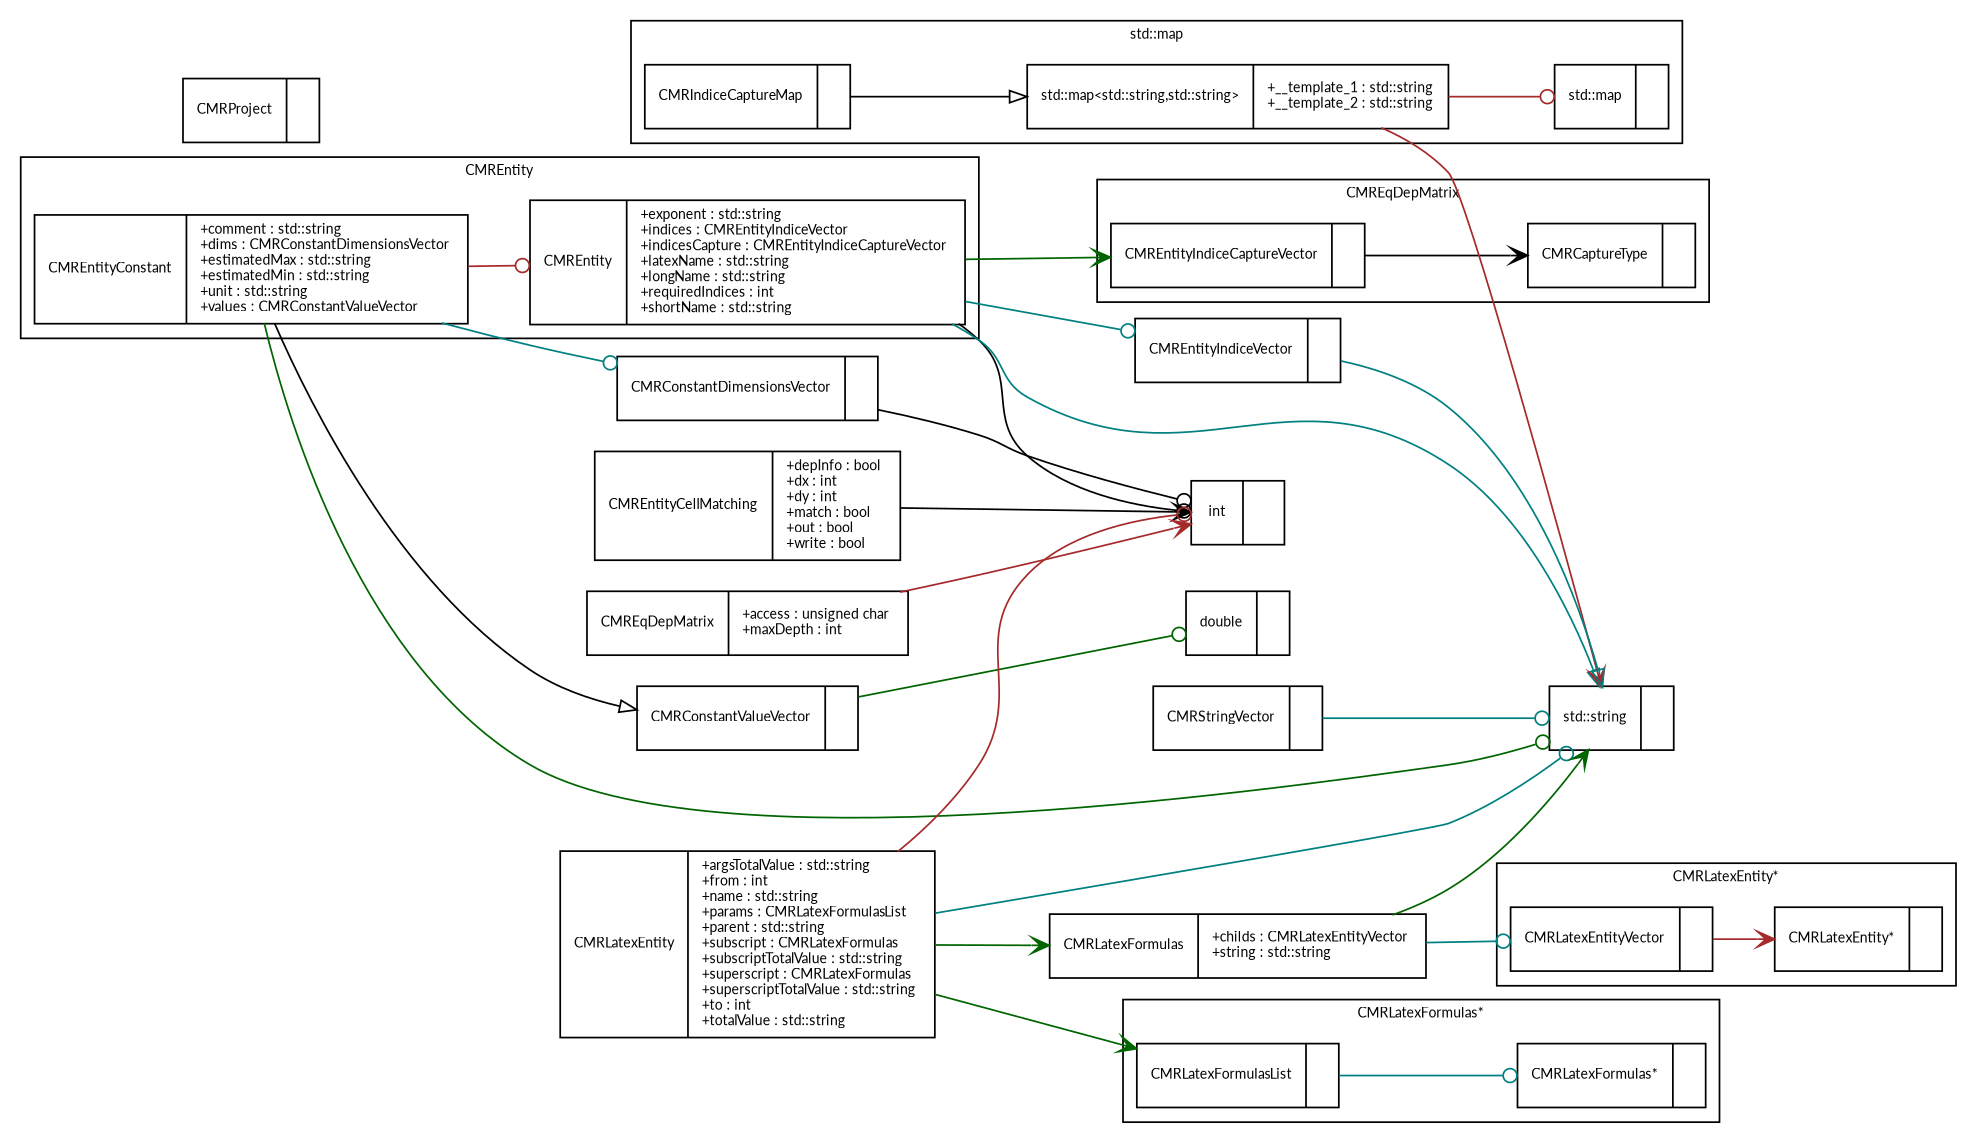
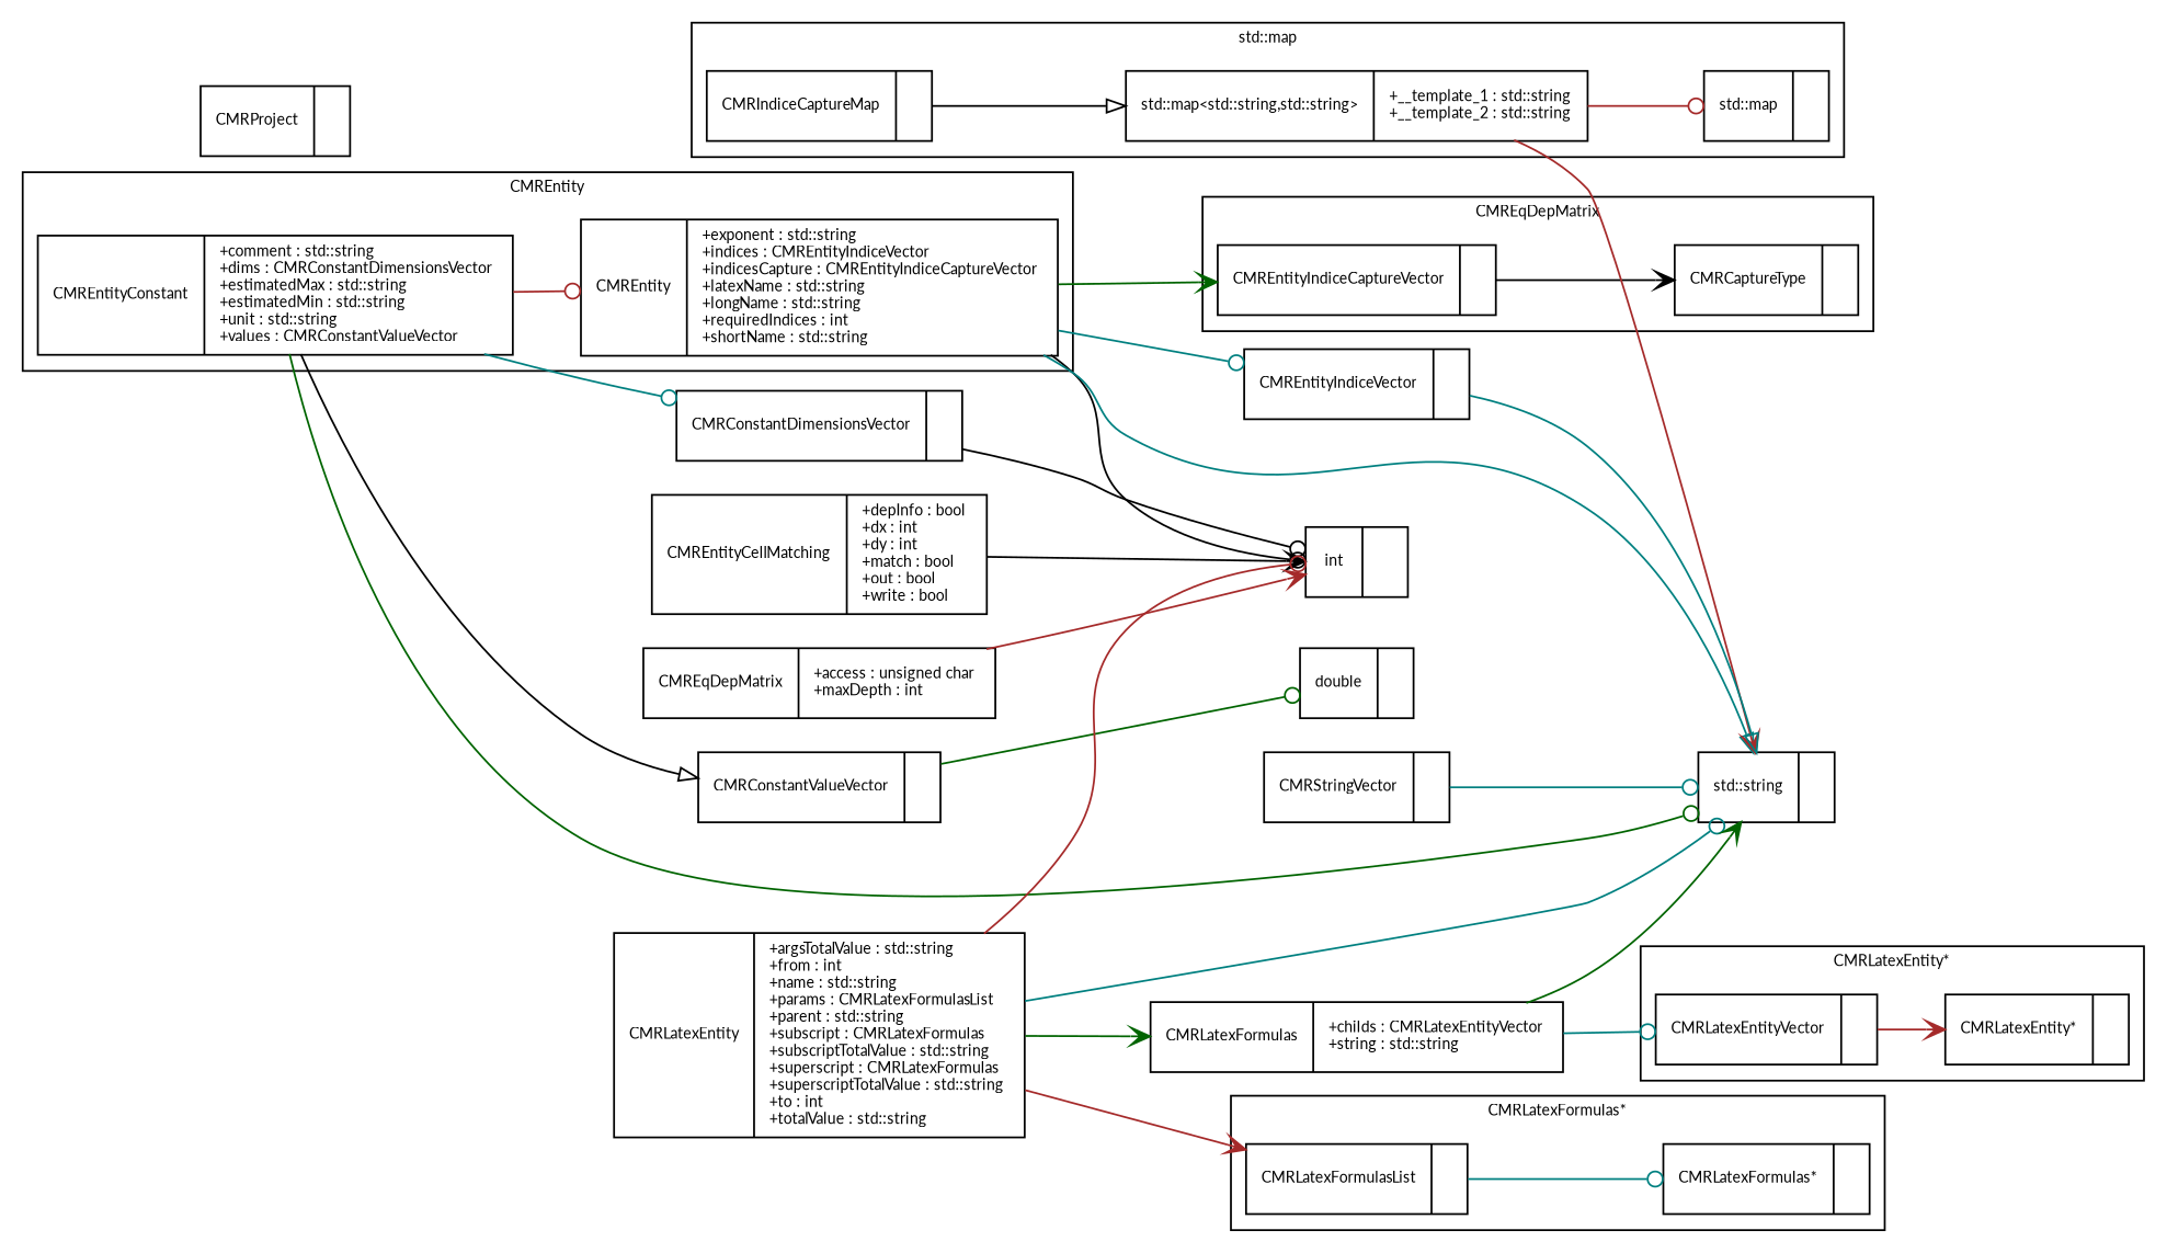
  digraph {
    fontname=Lato
    fontsize=8
    rankdir=LR
    node [fontname=Lato fontsize=8 shape=record]
    edge [arrowhead=odot color=teal fontname=Lato fontsize=8]
    n1 [label="{CMREntity|+exponent :  std::string \l+indices :  CMREntityIndiceVector \l+indicesCapture :  CMREntityIndiceCaptureVector \l+latexName :  std::string \l+longName :  std::string \l+requiredIndices :  int \l+shortName :  std::string \l}"]
    n2 [label="{CMREntityConstant|+comment :  std::string \l+dims :  CMRConstantDimensionsVector \l+estimatedMax :  std::string \l+estimatedMin :  std::string \l+unit :  std::string \l+values :  CMRConstantValueVector \l}"]
    n3 [label="{CMRLatexEntity*|}"]
    n4 [label="{CMRLatexEntityVector|}"]
    n5 [label="{CMRCaptureType|}"]
    n6 [label="{CMREntityIndiceCaptureVector|}"]
    n7 [label="{CMRLatexFormulas*|}"]
    n8 [label="{CMRLatexFormulasList|}"]
    n9 [label="{CMRIndiceCaptureMap|}"]
    n10 [label="{std::map|}"]
    n11 [label="{std::map\<std::string,std::string\>|+__template_1 : std::string\l+__template_2 : std::string\l}"]
    n12 [label="{int|}"]
    n13 [label="{CMREntityIndiceVector|}"]
    n14 [label="{std::string|}"]
    n15 [label="{CMRConstantDimensionsVector|}"]
    n16 [label="{CMRConstantValueVector|}"]
    n17 [label="{double|}"]
    n18 [label="{CMREntityCellMatching|+depInfo :  bool \l+dx :  int \l+dy :  int \l+match :  bool \l+out :  bool \l+write :  bool \l}"]
    n19 [label="{CMREqDepMatrix|+access :  unsigned char \l+maxDepth :  int \l}"]
    n20 [label="{CMRLatexEntity|+argsTotalValue :  std::string \l+from :  int \l+name :  std::string \l+params :  CMRLatexFormulasList \l+parent :  std::string \l+subscript :  CMRLatexFormulas \l+subscriptTotalValue :  std::string \l+superscript :  CMRLatexFormulas \l+superscriptTotalValue :  std::string \l+to :  int \l+totalValue :  std::string \l}"]
    n21 [label="{CMRLatexFormulas|+childs :  CMRLatexEntityVector \l+string :  std::string \l}"]
    n22 [label="{CMRProject|}"]
    n23 [label="{CMRStringVector|}"]
    subgraph cluster_1 {
      label=CMREntity
      n1
      n2
    }
    subgraph cluster_2 {
      label="CMRLatexEntity*"
      n3
      n4
    }
    subgraph cluster_3 {
      label=CMREqDepMatrix
      n5
      n6
    }
    subgraph cluster_4 {
      label="CMRLatexFormulas*"
      n7
      n8
    }
    subgraph cluster_5 {
      label="std::map"
      n9
      n10
      n11
    }
    n1 -> n6 [arrowhead=vee color=darkgreen]
    n1 -> n12 [color=black]
    n1 -> n13
    n1 -> n14 [arrowhead=onormal]
    n2 -> n1 [color=brown]
    n2 -> n14 [color=darkgreen]
    n2 -> n15
    n2 -> n16 [arrowhead=onormal color=black]
    n4 -> n3 [arrowhead=vee color=brown]
    n6 -> n5 [arrowhead=vee color=black]
    n8 -> n7
    n9 -> n11 [arrowhead=onormal color=black]
    n11 -> n10 [color=brown]
    n11 -> n14 [arrowhead=vee color=brown]
    n13 -> n14 [arrowhead=onormal]
    n15 -> n12 [color=black]
    n16 -> n17 [color=darkgreen]
    n18 -> n12 [arrowhead=vee color=black]
    n19 -> n12 [arrowhead=vee color=brown]
-   n20 -> n8 [arrowhead=vee color=darkgreen]
+   n20 -> n8 [arrowhead=vee color=brown]
    n20 -> n12 [color=brown]
    n20 -> n14
    n20 -> n21 [arrowhead=vee color=darkgreen]
    n21 -> n4
    n21 -> n14 [arrowhead=vee color=darkgreen]
    n23 -> n14
  }
